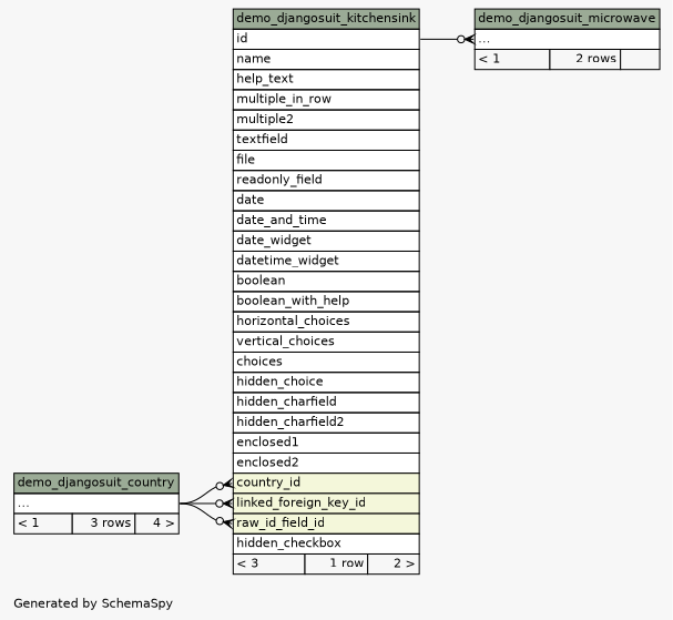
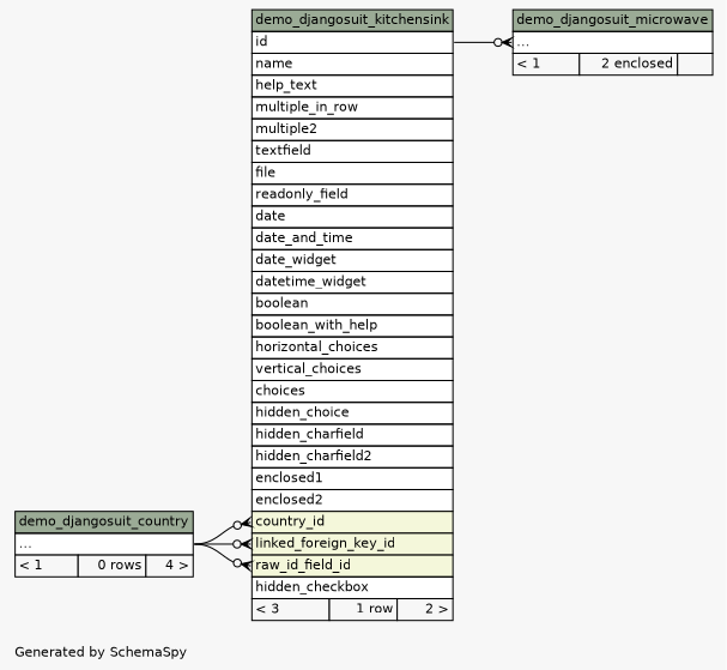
  digraph {
    bgcolor="#f7f7f7"
    fontname=Helvetica
    fontsize=11
    label="\nGenerated by SchemaSpy"
    labeljust=l
    nodesep=0.18
    rankdir=RL
    ranksep=0.46
    node [fontname=Helvetica fontsize=11 shape=plaintext]
    edge [arrowhead=none arrowsize=0.8 arrowtail=crowodot dir=back headport="elipses:e"]
    n1 [label=<     <TABLE BORDER="0" CELLBORDER="1" CELLSPACING="0" BGCOLOR="#ffffff">       <TR><TD COLSPAN="3" BGCOLOR="#9bab96" ALIGN="CENTER">demo_djangosuit_kitchensink</TD></TR>       <TR><TD PORT="id" COLSPAN="3" ALIGN="LEFT">id</TD></TR>       <TR><TD PORT="name" COLSPAN="3" ALIGN="LEFT">name</TD></TR>       <TR><TD PORT="help_text" COLSPAN="3" ALIGN="LEFT">help_text</TD></TR>       <TR><TD PORT="multiple_in_row" COLSPAN="3" ALIGN="LEFT">multiple_in_row</TD></TR>       <TR><TD PORT="multiple2" COLSPAN="3" ALIGN="LEFT">multiple2</TD></TR>       <TR><TD PORT="textfield" COLSPAN="3" ALIGN="LEFT">textfield</TD></TR>       <TR><TD PORT="file" COLSPAN="3" ALIGN="LEFT">file</TD></TR>       <TR><TD PORT="readonly_field" COLSPAN="3" ALIGN="LEFT">readonly_field</TD></TR>       <TR><TD PORT="date" COLSPAN="3" ALIGN="LEFT">date</TD></TR>       <TR><TD PORT="date_and_time" COLSPAN="3" ALIGN="LEFT">date_and_time</TD></TR>       <TR><TD PORT="date_widget" COLSPAN="3" ALIGN="LEFT">date_widget</TD></TR>       <TR><TD PORT="datetime_widget" COLSPAN="3" ALIGN="LEFT">datetime_widget</TD></TR>       <TR><TD PORT="boolean" COLSPAN="3" ALIGN="LEFT">boolean</TD></TR>       <TR><TD PORT="boolean_with_help" COLSPAN="3" ALIGN="LEFT">boolean_with_help</TD></TR>       <TR><TD PORT="horizontal_choices" COLSPAN="3" ALIGN="LEFT">horizontal_choices</TD></TR>       <TR><TD PORT="vertical_choices" COLSPAN="3" ALIGN="LEFT">vertical_choices</TD></TR>       <TR><TD PORT="choices" COLSPAN="3" ALIGN="LEFT">choices</TD></TR>       <TR><TD PORT="hidden_choice" COLSPAN="3" ALIGN="LEFT">hidden_choice</TD></TR>       <TR><TD PORT="hidden_charfield" COLSPAN="3" ALIGN="LEFT">hidden_charfield</TD></TR>       <TR><TD PORT="hidden_charfield2" COLSPAN="3" ALIGN="LEFT">hidden_charfield2</TD></TR>       <TR><TD PORT="enclosed1" COLSPAN="3" ALIGN="LEFT">enclosed1</TD></TR>       <TR><TD PORT="enclosed2" COLSPAN="3" ALIGN="LEFT">enclosed2</TD></TR>       <TR><TD PORT="country_id" COLSPAN="3" BGCOLOR="#f4f7da" ALIGN="LEFT">country_id</TD></TR>       <TR><TD PORT="linked_foreign_key_id" COLSPAN="3" BGCOLOR="#f4f7da" ALIGN="LEFT">linked_foreign_key_id</TD></TR>       <TR><TD PORT="raw_id_field_id" COLSPAN="3" BGCOLOR="#f4f7da" ALIGN="LEFT">raw_id_field_id</TD></TR>       <TR><TD PORT="hidden_checkbox" COLSPAN="3" ALIGN="LEFT">hidden_checkbox</TD></TR>       <TR><TD ALIGN="LEFT" BGCOLOR="#f7f7f7">&lt; 3</TD><TD ALIGN="RIGHT" BGCOLOR="#f7f7f7">1 row</TD><TD ALIGN="RIGHT" BGCOLOR="#f7f7f7">2 &gt;</TD></TR>     </TABLE>>]
-   n2 [label=<     <TABLE BORDER="0" CELLBORDER="1" CELLSPACING="0" BGCOLOR="#ffffff">       <TR><TD COLSPAN="3" BGCOLOR="#9bab96" ALIGN="CENTER">demo_djangosuit_country</TD></TR>       <TR><TD PORT="elipses" COLSPAN="3" ALIGN="LEFT">...</TD></TR>       <TR><TD ALIGN="LEFT" BGCOLOR="#f7f7f7">&lt; 1</TD><TD ALIGN="RIGHT" BGCOLOR="#f7f7f7">3 rows</TD><TD ALIGN="RIGHT" BGCOLOR="#f7f7f7">4 &gt;</TD></TR>     </TABLE>>]
-   n3 [label=<     <TABLE BORDER="0" CELLBORDER="1" CELLSPACING="0" BGCOLOR="#ffffff">       <TR><TD COLSPAN="3" BGCOLOR="#9bab96" ALIGN="CENTER">demo_djangosuit_microwave</TD></TR>       <TR><TD PORT="elipses" COLSPAN="3" ALIGN="LEFT">...</TD></TR>       <TR><TD ALIGN="LEFT" BGCOLOR="#f7f7f7">&lt; 1</TD><TD ALIGN="RIGHT" BGCOLOR="#f7f7f7">2 rows</TD><TD ALIGN="RIGHT" BGCOLOR="#f7f7f7">  </TD></TR>     </TABLE>>]
+   n2 [label=<     <TABLE BORDER="0" CELLBORDER="1" CELLSPACING="0" BGCOLOR="#ffffff">       <TR><TD COLSPAN="3" BGCOLOR="#9bab96" ALIGN="CENTER">demo_djangosuit_country</TD></TR>       <TR><TD PORT="elipses" COLSPAN="3" ALIGN="LEFT">...</TD></TR>       <TR><TD ALIGN="LEFT" BGCOLOR="#f7f7f7">&lt; 1</TD><TD ALIGN="RIGHT" BGCOLOR="#f7f7f7">0 rows</TD><TD ALIGN="RIGHT" BGCOLOR="#f7f7f7">4 &gt;</TD></TR>     </TABLE>>]
+   n3 [label=<     <TABLE BORDER="0" CELLBORDER="1" CELLSPACING="0" BGCOLOR="#ffffff">       <TR><TD COLSPAN="3" BGCOLOR="#9bab96" ALIGN="CENTER">demo_djangosuit_microwave</TD></TR>       <TR><TD PORT="elipses" COLSPAN="3" ALIGN="LEFT">...</TD></TR>       <TR><TD ALIGN="LEFT" BGCOLOR="#f7f7f7">&lt; 1</TD><TD ALIGN="RIGHT" BGCOLOR="#f7f7f7">2 enclosed</TD><TD ALIGN="RIGHT" BGCOLOR="#f7f7f7">  </TD></TR>     </TABLE>>]
    n1 -> n2 [tailport="country_id:w"]
    n1 -> n2 [tailport="linked_foreign_key_id:w"]
    n1 -> n2 [tailport="raw_id_field_id:w"]
    n3 -> n1 [headport="id:e" tailport="elipses:w"]
  }
